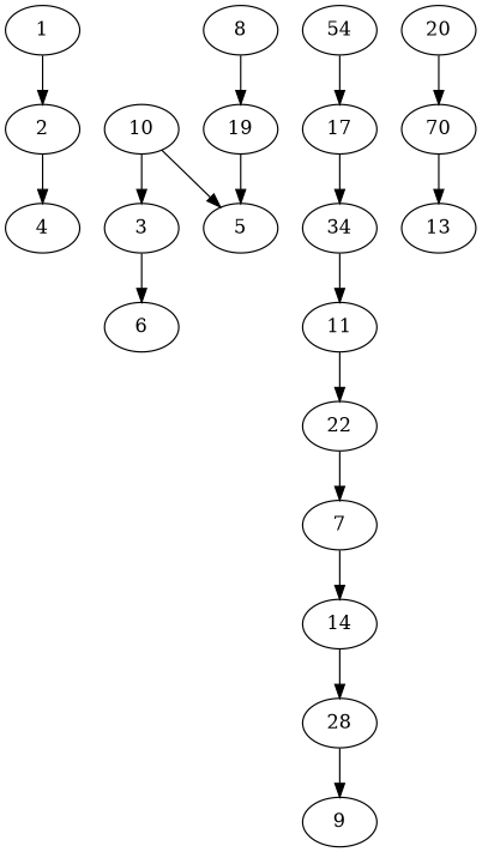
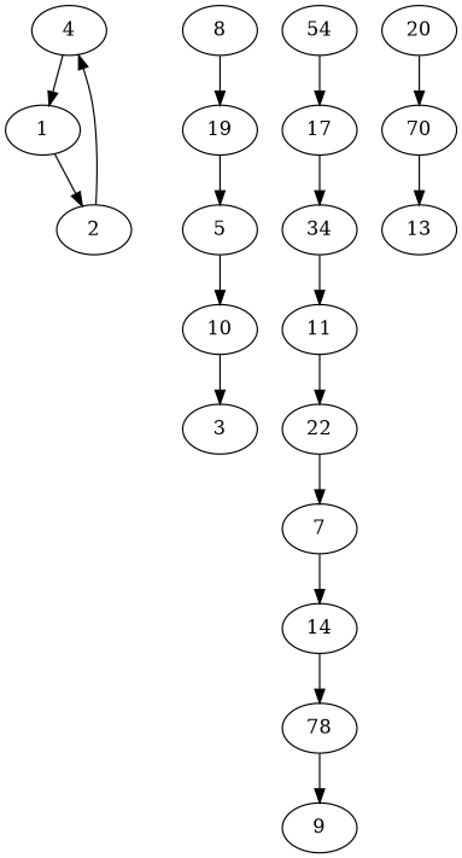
  digraph {
    4
    1
    2
    10
    3
-   6
    5
    n8 [label=19]
    8
    22
    7
    14
-   28
+   28 [label=78]
    11
    34
    17
    n17 [label=54]
    n18 [label=70]
    13
    20
    9
+   4 -> 1
    1 -> 2
    2 -> 4
    10 -> 3
-   3 -> 6
-   10 -> 5
+   5 -> 10
    n8 -> 5
    8 -> n8
    22 -> 7
    7 -> 14
    14 -> 28
    28 -> 9
    11 -> 22
    34 -> 11
    17 -> 34
    n17 -> 17
    n18 -> 13
    20 -> n18
  }
